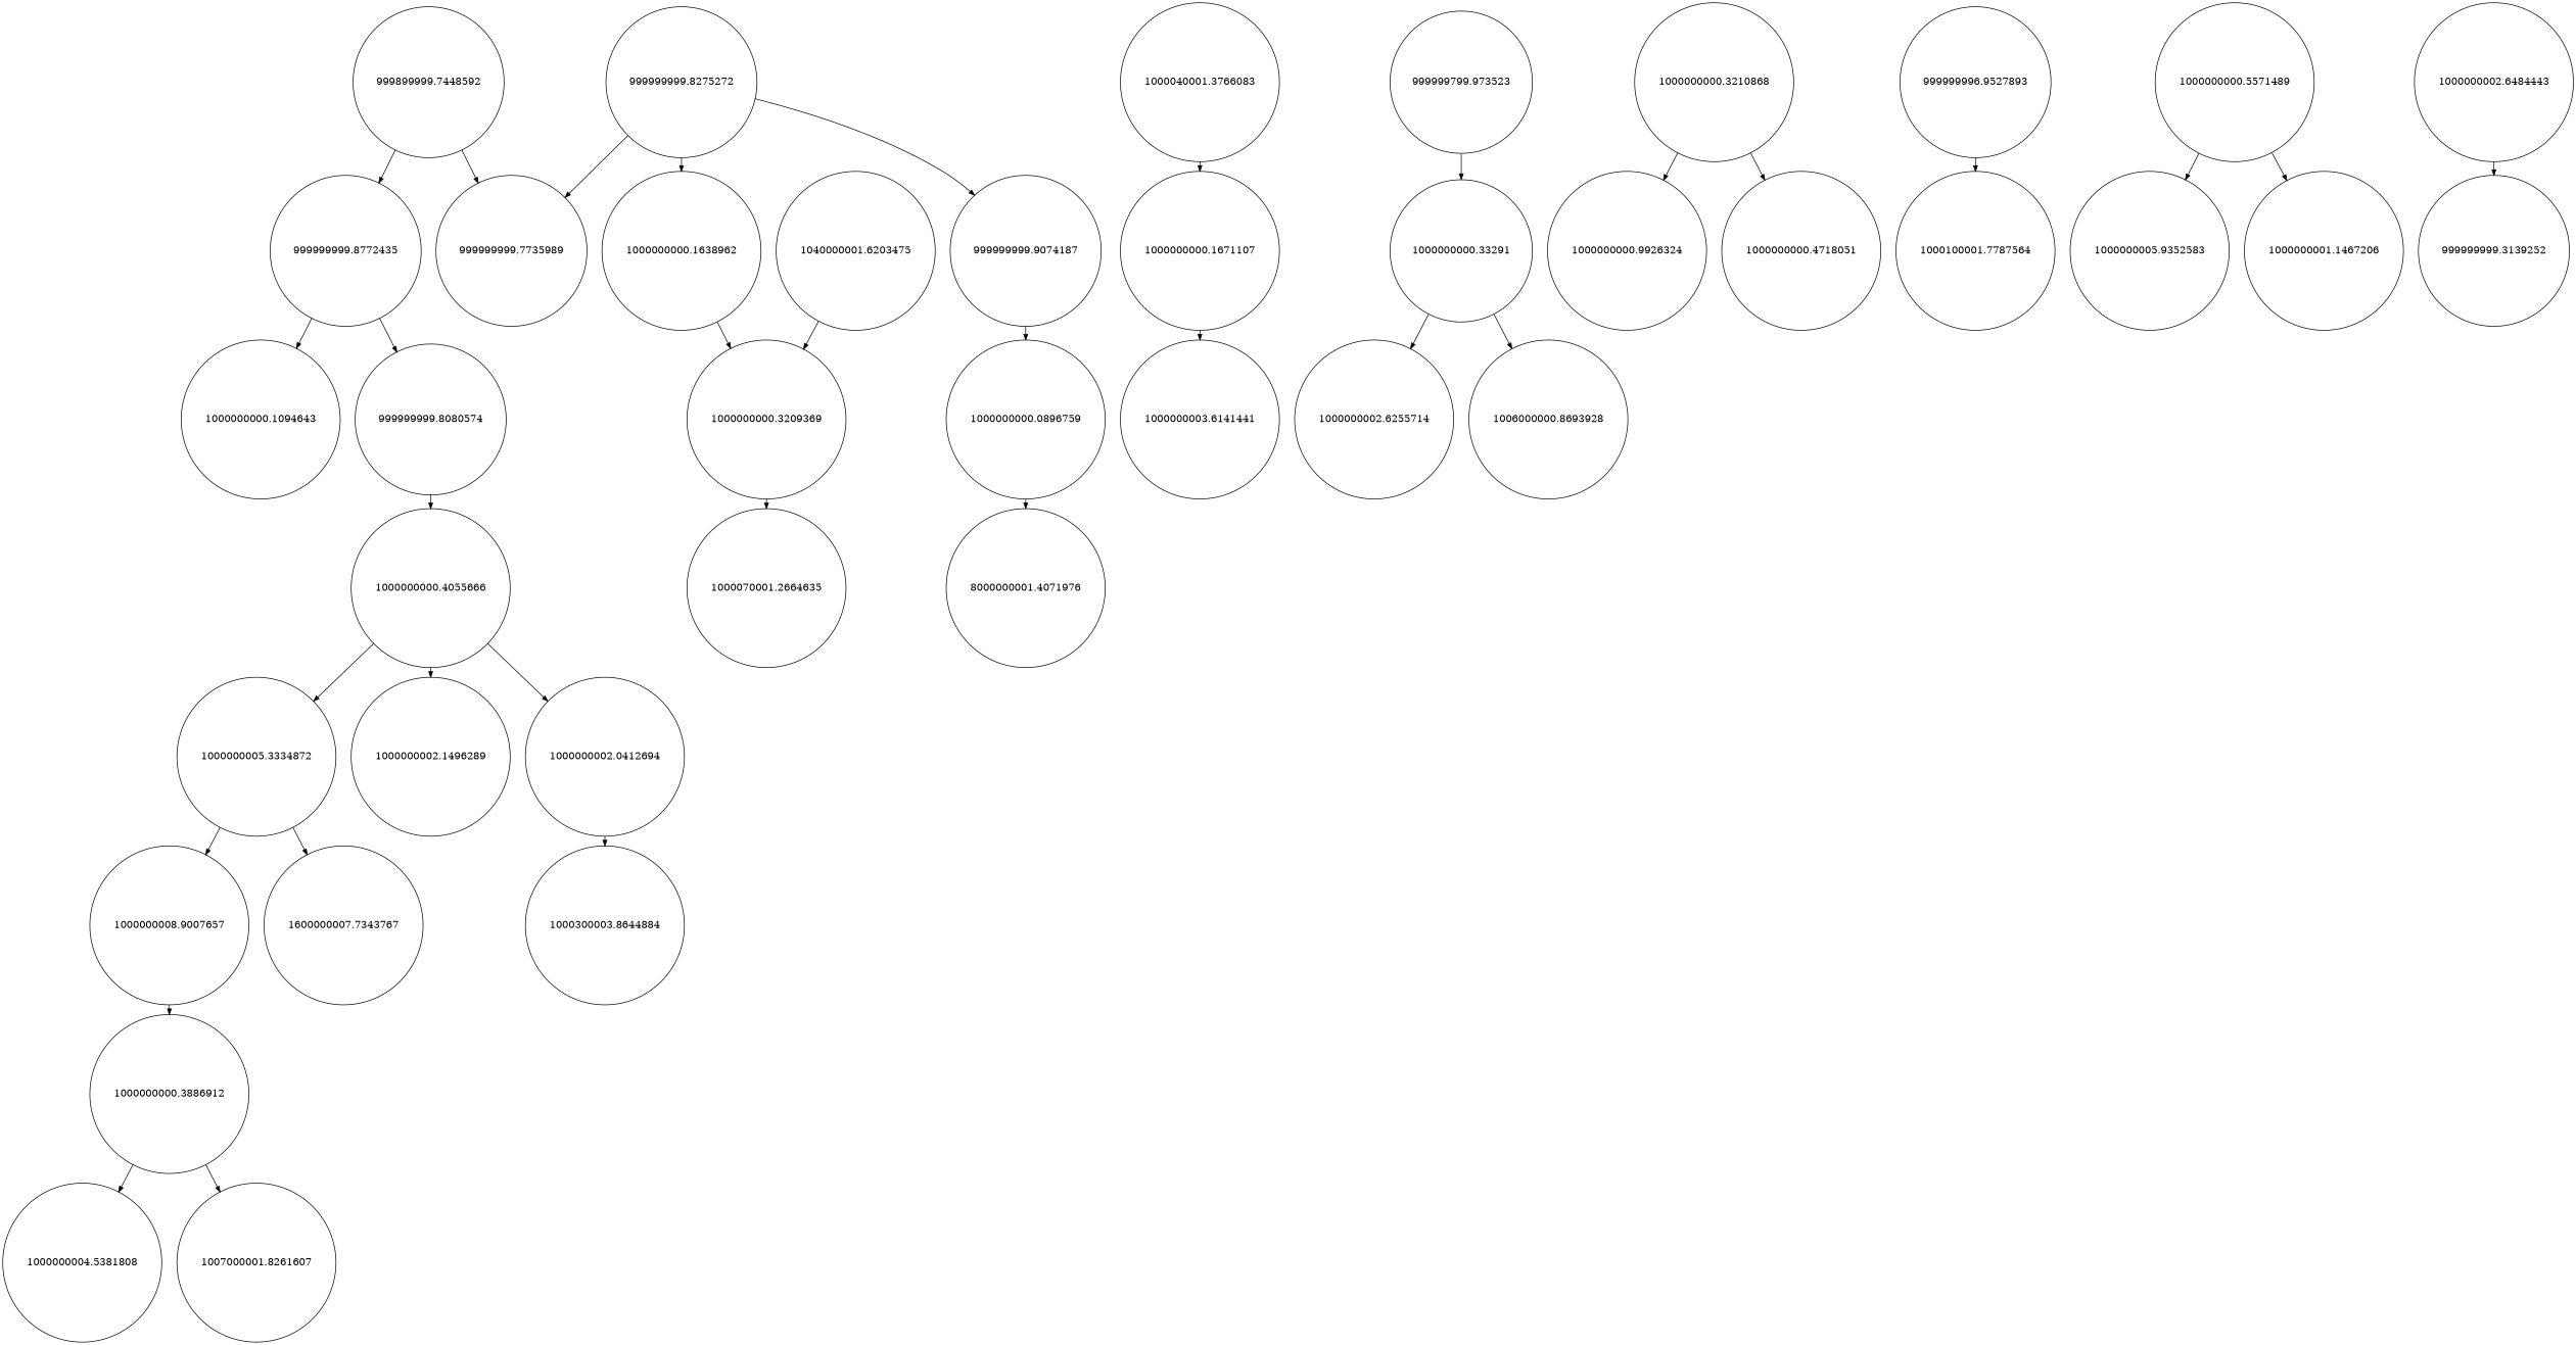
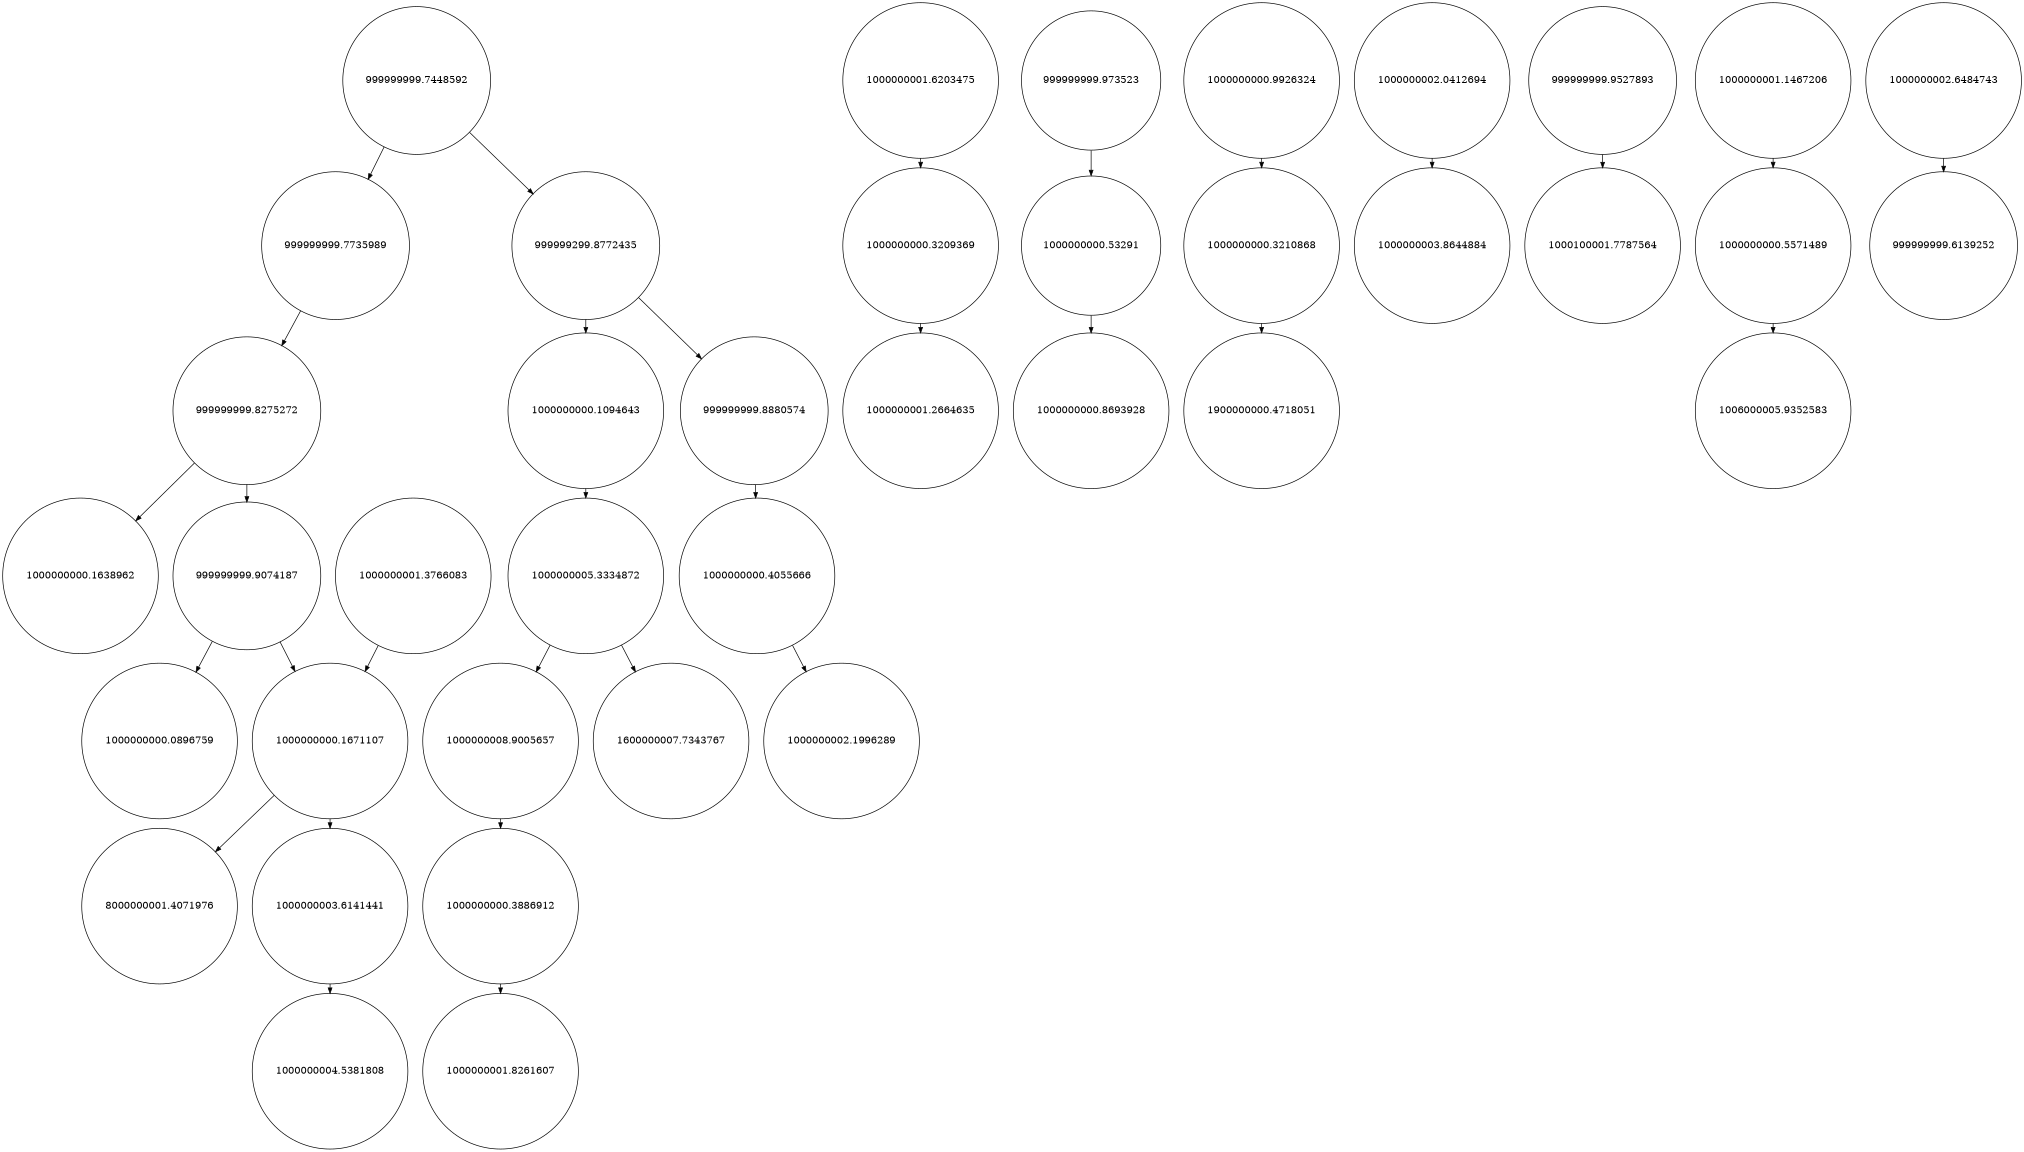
  digraph {
    nodesep=0.3
    ranksep=0.2
    node [shape=circle]
    edge [arrowsize=0.8 side=left]
-   n1 [label=999899999.7448592]
+   n1 [label=999999999.7448592]
    n2 [label=999999999.7735989]
-   n3 [label=999999999.8772435]
+   n3 [label=999999299.8772435]
    n4 [label=999999999.8275272]
    n5 [label=1000000000.1094643]
-   n6 [label=999999999.8080574]
+   n6 [label=999999999.8880574]
    n7 [label=1000000000.1638962]
    n8 [label=999999999.9074187]
    n9 [label=1000000005.3334872]
    n10 [label=1000000000.4055666]
    n11 [label=1000000000.3209369]
    n12 [label=1000000000.0896759]
    n13 [label=1000000000.1671107]
-   n14 [label=999999799.973523]
-   n15 [label=1000000000.33291]
+   n14 [label=999999999.973523]
+   n15 [label=1000000000.53291]
    n16 [label=1000000000.3210868]
    n17 [label=1000000000.9926324]
-   n18 [label=1000000000.4718051]
+   n18 [label=1900000000.4718051]
    n19 [label=1000000000.3886912]
    n20 [label=1000000004.5381808]
-   n21 [label=1007000001.8261607]
-   n22 [label=1000000008.9007657]
+   n21 [label=1000000001.8261607]
+   n22 [label=1000000008.9005657]
    n23 [label=1600000007.7343767]
-   n24 [label=1000000002.1496289]
+   n24 [label=1000000002.1996289]
    n25 [label=1000000002.0412694]
-   n26 [label=999999996.9527893]
+   n26 [label=999999999.9527893]
    n27 [label=1000100001.7787564]
    n28 [label=1000000000.5571489]
-   n29 [label=1000000005.9352583]
+   n29 [label=1006000005.9352583]
    n30 [label=1000000001.1467206]
-   n31 [label=1000070001.2664635]
+   n31 [label=1000000001.2664635]
    n32 [label=8000000001.4071976]
    n33 [label=1000000003.6141441]
-   n34 [label=1000000002.6255714]
-   n35 [label=1006000000.8693928]
-   n36 [label=1000000002.6484443]
-   n37 [label=999999999.3139252]
-   n38 [label=1000300003.8644884]
-   n39 [label=1040000001.6203475]
-   n40 [label=1000040001.3766083]
+   n35 [label=1000000000.8693928]
+   n36 [label=1000000002.6484743]
+   n37 [label=999999999.6139252]
+   n38 [label=1000000003.8644884]
+   n39 [label=1000000001.6203475]
+   n40 [label=1000000001.3766083]
    n1 -> n2
    n1 -> n3 [side=""]
-   n4 -> n2
+   n2 -> n4
    n3 -> n5
    n3 -> n6 [side=""]
    n4 -> n7
    n4 -> n8 [side=""]
-   n10 -> n9 [side=""]
+   n5 -> n9 [side=""]
    n6 -> n10
-   n7 -> n11 [side=""]
    n8 -> n12
+   n8 -> n13 [side=""]
    n9 -> n22
    n9 -> n23 [side=""]
    n10 -> n24
-   n10 -> n25 [side=""]
    n11 -> n31 [side=""]
-   n12 -> n32
+   n13 -> n32
    n13 -> n33 [side=""]
    n14 -> n15
-   n15 -> n34
    n15 -> n35 [side=""]
-   n16 -> n17
+   n17 -> n16
    n16 -> n18 [side=""]
-   n19 -> n20
+   n33 -> n20
    n19 -> n21 [side=""]
    n22 -> n19
    n25 -> n38 [side=""]
    n26 -> n27
    n28 -> n29
-   n28 -> n30 [side=""]
+   n30 -> n28 [side=""]
    n36 -> n37 [side=""]
    n39 -> n11
    n40 -> n13
  }
